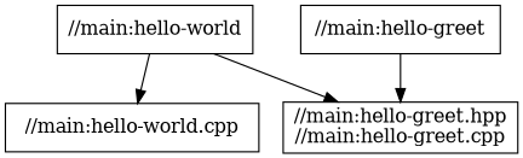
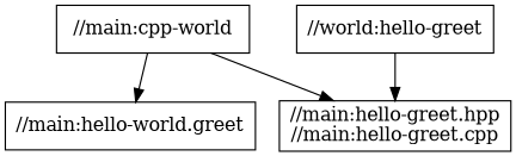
  digraph {
    node [shape=box]
-   "//main:hello-world"
-   "//main:hello-world.cpp"
+   "//main:hello-world" [label="//main:cpp-world"]
+   "//main:hello-world.cpp" [label="//main:hello-world.greet"]
    "//main:hello-greet.hpp\n//main:hello-greet.cpp"
-   "//main:hello-greet"
+   "//main:hello-greet" [label="//world:hello-greet"]
    "//main:hello-world" -> "//main:hello-world.cpp"
    "//main:hello-world" -> "//main:hello-greet.hpp\n//main:hello-greet.cpp"
    "//main:hello-greet" -> "//main:hello-greet.hpp\n//main:hello-greet.cpp"
  }
